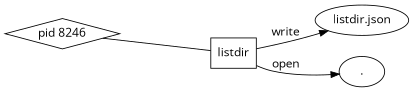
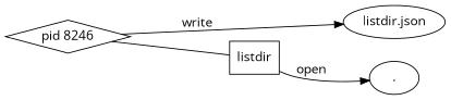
  strict digraph {
    fontname="Open Sans"
    rankdir=LR
    node [fontname="Open Sans"]
    edge [fontname="Open Sans"]
    n1 [label="."]
    n2 [label="listdir.json"]
    n3 [label="pid 8246" shape=diamond]
    n4 [label=listdir shape=box]
    n3 -> n4 [dir=none minlen=2]
    n4 -> n1 [label=open]
-   n4 -> n2 [label=write]
+   n3 -> n2 [label=write]
  }
